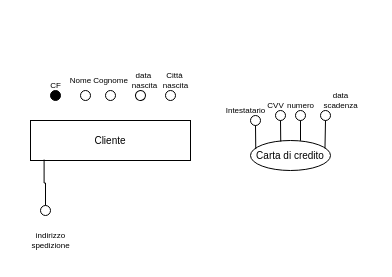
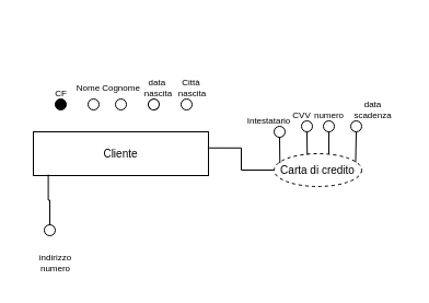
  <mxCell id="0" />
  <mxCell id="1" parent="0" />
  <mxCell id="2" value="&lt;div&gt;&lt;span style=&quot;font-size: 10px;&quot;&gt;Cliente&lt;/span&gt;&lt;/div&gt;" style="whiteSpace=wrap;html=1;align=center;" parent="1" vertex="1"><mxGeometry x="30" y="120" width="160" height="40" as="geometry" /></mxCell>
  <mxCell id="3" value="" style="ellipse;whiteSpace=wrap;html=1;aspect=fixed;fillStyle=dots;fillColor=#000000;strokeColor=default;gradientColor=default;fontSize=7;" parent="1" vertex="1"><mxGeometry x="50" y="90" width="10" height="10" as="geometry" /></mxCell>
  <mxCell id="4" style="edgeStyle=orthogonalEdgeStyle;rounded=0;orthogonalLoop=1;jettySize=auto;html=1;entryX=0.5;entryY=0;entryDx=0;entryDy=0;entryPerimeter=0;" parent="1" edge="1"><mxGeometry relative="1" as="geometry"><mxPoint x="70" y="20" as="sourcePoint" /><mxPoint x="70" y="20" as="targetPoint" /></mxGeometry></mxCell>
  <mxCell id="5" value="CF" style="text;html=1;align=center;verticalAlign=middle;resizable=0;points=[];autosize=1;strokeColor=none;fillColor=none;fontSize=8;" parent="1" vertex="1"><mxGeometry x="40" y="75" width="30" height="20" as="geometry" /></mxCell>
  <mxCell id="6" value="" style="ellipse;whiteSpace=wrap;html=1;aspect=fixed;" parent="1" vertex="1"><mxGeometry x="105" y="90" width="10" height="10" as="geometry" /></mxCell>
  <mxCell id="7" value="" style="ellipse;whiteSpace=wrap;html=1;aspect=fixed;rotation=-15;direction=south;" parent="1" vertex="1"><mxGeometry x="135" y="90" width="10" height="10" as="geometry" /></mxCell>
  <mxCell id="8" value="" style="ellipse;whiteSpace=wrap;html=1;aspect=fixed;" parent="1" vertex="1"><mxGeometry x="80" y="90" width="10" height="10" as="geometry" /></mxCell>
  <mxCell id="9" value="" style="ellipse;whiteSpace=wrap;html=1;aspect=fixed;" parent="1" vertex="1"><mxGeometry x="165" y="90" width="10" height="10" as="geometry" /></mxCell>
  <mxCell id="10" value="&lt;font&gt;Nome&lt;/font&gt;&lt;div&gt;&lt;br&gt;&lt;/div&gt;" style="text;html=1;align=center;verticalAlign=middle;resizable=0;points=[];autosize=1;strokeColor=none;fillColor=none;imageHeight=8;fontSize=8;" parent="1" vertex="1"><mxGeometry x="60" y="70" width="40" height="30" as="geometry" /></mxCell>
  <mxCell id="11" value="Cognome&lt;div&gt;&lt;br&gt;&lt;/div&gt;" style="text;html=1;align=center;verticalAlign=middle;resizable=0;points=[];autosize=1;strokeColor=none;fillColor=none;fontSize=8;" parent="1" vertex="1"><mxGeometry x="80" y="70" width="60" height="30" as="geometry" /></mxCell>
  <mxCell id="12" value="&lt;font&gt;data&amp;nbsp;&lt;br&gt;nascita&lt;/font&gt;" style="text;html=1;align=center;verticalAlign=middle;resizable=0;points=[];autosize=1;strokeColor=none;fillColor=none;fontSize=8;" parent="1" vertex="1"><mxGeometry x="119" y="65" width="50" height="30" as="geometry" /></mxCell>
  <mxCell id="13" value="&lt;font&gt;Città&amp;nbsp;&lt;br&gt;nascita&lt;/font&gt;&lt;div&gt;&lt;br&gt;&lt;/div&gt;" style="text;html=1;align=center;verticalAlign=middle;resizable=0;points=[];autosize=1;strokeColor=none;fillColor=none;fontSize=8;" parent="1" vertex="1"><mxGeometry x="150" y="65" width="50" height="40" as="geometry" /></mxCell>
- <mxCell id="14" value="&lt;font style=&quot;font-size: 10px;&quot;&gt;Carta di credito&lt;/font&gt;" style="ellipse;whiteSpace=wrap;html=1;align=center;" parent="1" vertex="1"><mxGeometry x="250" y="140" width="80" height="30" as="geometry" /></mxCell>
+ <mxCell id="14" value="&lt;font style=&quot;font-size: 10px;&quot;&gt;Carta di credito&lt;/font&gt;" style="ellipse;whiteSpace=wrap;html=1;align=center;dashed=1;" parent="1" vertex="1"><mxGeometry x="250" y="140" width="80" height="30" as="geometry" /></mxCell>
  <mxCell id="15" value="" style="ellipse;whiteSpace=wrap;html=1;aspect=fixed;" parent="1" vertex="1"><mxGeometry x="275" y="110" width="10" height="10" as="geometry" /></mxCell>
  <mxCell id="16" value="" style="ellipse;whiteSpace=wrap;html=1;aspect=fixed;" parent="1" vertex="1"><mxGeometry x="320" y="110" width="10" height="10" as="geometry" /></mxCell>
  <mxCell id="17" value="" style="ellipse;whiteSpace=wrap;html=1;aspect=fixed;fontSize=7;" parent="1" vertex="1"><mxGeometry x="250" y="115" width="10" height="10" as="geometry" /></mxCell>
  <mxCell id="18" value="" style="ellipse;whiteSpace=wrap;html=1;aspect=fixed;fontSize=7;" parent="1" vertex="1"><mxGeometry x="295" y="110" width="10" height="10" as="geometry" /></mxCell>
  <mxCell id="19" value="Intestatario" style="text;html=1;align=center;verticalAlign=middle;resizable=0;points=[];autosize=1;strokeColor=none;fillColor=none;fontSize=8;" parent="1" vertex="1"><mxGeometry x="215" y="100" width="60" height="20" as="geometry" /></mxCell>
  <mxCell id="20" value="CVV" style="text;html=1;align=center;verticalAlign=middle;resizable=0;points=[];autosize=1;strokeColor=none;fillColor=none;fontSize=8;" parent="1" vertex="1"><mxGeometry x="255" y="95" width="40" height="20" as="geometry" /></mxCell>
  <mxCell id="21" value="&lt;font&gt;numero&lt;/font&gt;" style="text;html=1;align=center;verticalAlign=middle;resizable=0;points=[];autosize=1;strokeColor=none;fillColor=none;fontSize=8;horizontal=1;" parent="1" vertex="1"><mxGeometry x="275" y="95" width="50" height="20" as="geometry" /></mxCell>
  <mxCell id="22" value="&lt;font&gt;data&lt;br&gt;scadenza&lt;/font&gt;" style="text;html=1;align=center;verticalAlign=middle;resizable=0;points=[];autosize=1;strokeColor=none;fillColor=none;fontSize=8;" parent="1" vertex="1"><mxGeometry x="310" y="85" width="60" height="30" as="geometry" /></mxCell>
  <mxCell id="23" value="" style="ellipse;whiteSpace=wrap;html=1;aspect=fixed;" parent="1" vertex="1"><mxGeometry x="40" y="205" width="10" height="10" as="geometry" /></mxCell>
- <mxCell id="24" value="indirizzo&lt;div&gt;spedizione&lt;/div&gt;" style="text;html=1;align=center;verticalAlign=middle;resizable=0;points=[];autosize=1;strokeColor=none;fillColor=none;fontSize=8;" parent="1" vertex="1"><mxGeometry x="20" y="225" width="60" height="30" as="geometry" /></mxCell>
+ <mxCell id="24" value="indirizzo&lt;div&gt;numero&lt;/div&gt;" style="text;html=1;align=center;verticalAlign=middle;resizable=0;points=[];autosize=1;strokeColor=none;fillColor=none;fontSize=8;" parent="1" vertex="1"><mxGeometry x="20" y="225" width="60" height="30" as="geometry" /></mxCell>
+ <mxCell id="25" style="edgeStyle=orthogonalEdgeStyle;rounded=0;orthogonalLoop=1;jettySize=auto;html=1;exitX=0;exitY=0.5;exitDx=0;exitDy=0;entryX=0.996;entryY=0.369;entryDx=0;entryDy=0;entryPerimeter=0;endArrow=none;startFill=0;" parent="1" source="14" target="2" edge="1"><mxGeometry relative="1" as="geometry" /></mxCell>
  <mxCell id="26" style="edgeStyle=orthogonalEdgeStyle;rounded=0;orthogonalLoop=1;jettySize=auto;html=1;exitX=0.5;exitY=1;exitDx=0;exitDy=0;entryX=0.066;entryY=0.287;entryDx=0;entryDy=0;entryPerimeter=0;endArrow=none;startFill=0;" parent="1" source="17" target="14" edge="1"><mxGeometry relative="1" as="geometry" /></mxCell>
  <mxCell id="27" style="edgeStyle=orthogonalEdgeStyle;shape=connector;rounded=0;orthogonalLoop=1;jettySize=auto;html=1;exitX=0.5;exitY=1;exitDx=0;exitDy=0;entryX=0.378;entryY=0.033;entryDx=0;entryDy=0;entryPerimeter=0;strokeColor=default;align=center;verticalAlign=middle;fontFamily=Helvetica;fontSize=11;fontColor=default;labelBackgroundColor=default;startFill=0;endArrow=none;" parent="1" source="15" target="14" edge="1"><mxGeometry relative="1" as="geometry" /></mxCell>
  <mxCell id="28" style="edgeStyle=orthogonalEdgeStyle;shape=connector;rounded=0;orthogonalLoop=1;jettySize=auto;html=1;exitX=0.5;exitY=1;exitDx=0;exitDy=0;entryX=0.625;entryY=0.009;entryDx=0;entryDy=0;entryPerimeter=0;strokeColor=default;align=center;verticalAlign=middle;fontFamily=Helvetica;fontSize=11;fontColor=default;labelBackgroundColor=default;startFill=0;endArrow=none;" parent="1" source="18" target="14" edge="1"><mxGeometry relative="1" as="geometry" /></mxCell>
  <mxCell id="29" style="edgeStyle=orthogonalEdgeStyle;shape=connector;rounded=0;orthogonalLoop=1;jettySize=auto;html=1;exitX=0.5;exitY=1;exitDx=0;exitDy=0;entryX=0.931;entryY=0.264;entryDx=0;entryDy=0;entryPerimeter=0;strokeColor=default;align=center;verticalAlign=middle;fontFamily=Helvetica;fontSize=11;fontColor=default;labelBackgroundColor=default;startFill=0;endArrow=none;" parent="1" source="16" target="14" edge="1"><mxGeometry relative="1" as="geometry" /></mxCell>
  <mxCell id="30" style="edgeStyle=orthogonalEdgeStyle;rounded=0;orthogonalLoop=1;jettySize=auto;html=1;exitX=0.5;exitY=0;exitDx=0;exitDy=0;entryX=0.085;entryY=0.977;entryDx=0;entryDy=0;entryPerimeter=0;endArrow=none;startFill=0;" edge="1" parent="1" source="23" target="2"><mxGeometry relative="1" as="geometry" /></mxCell>
